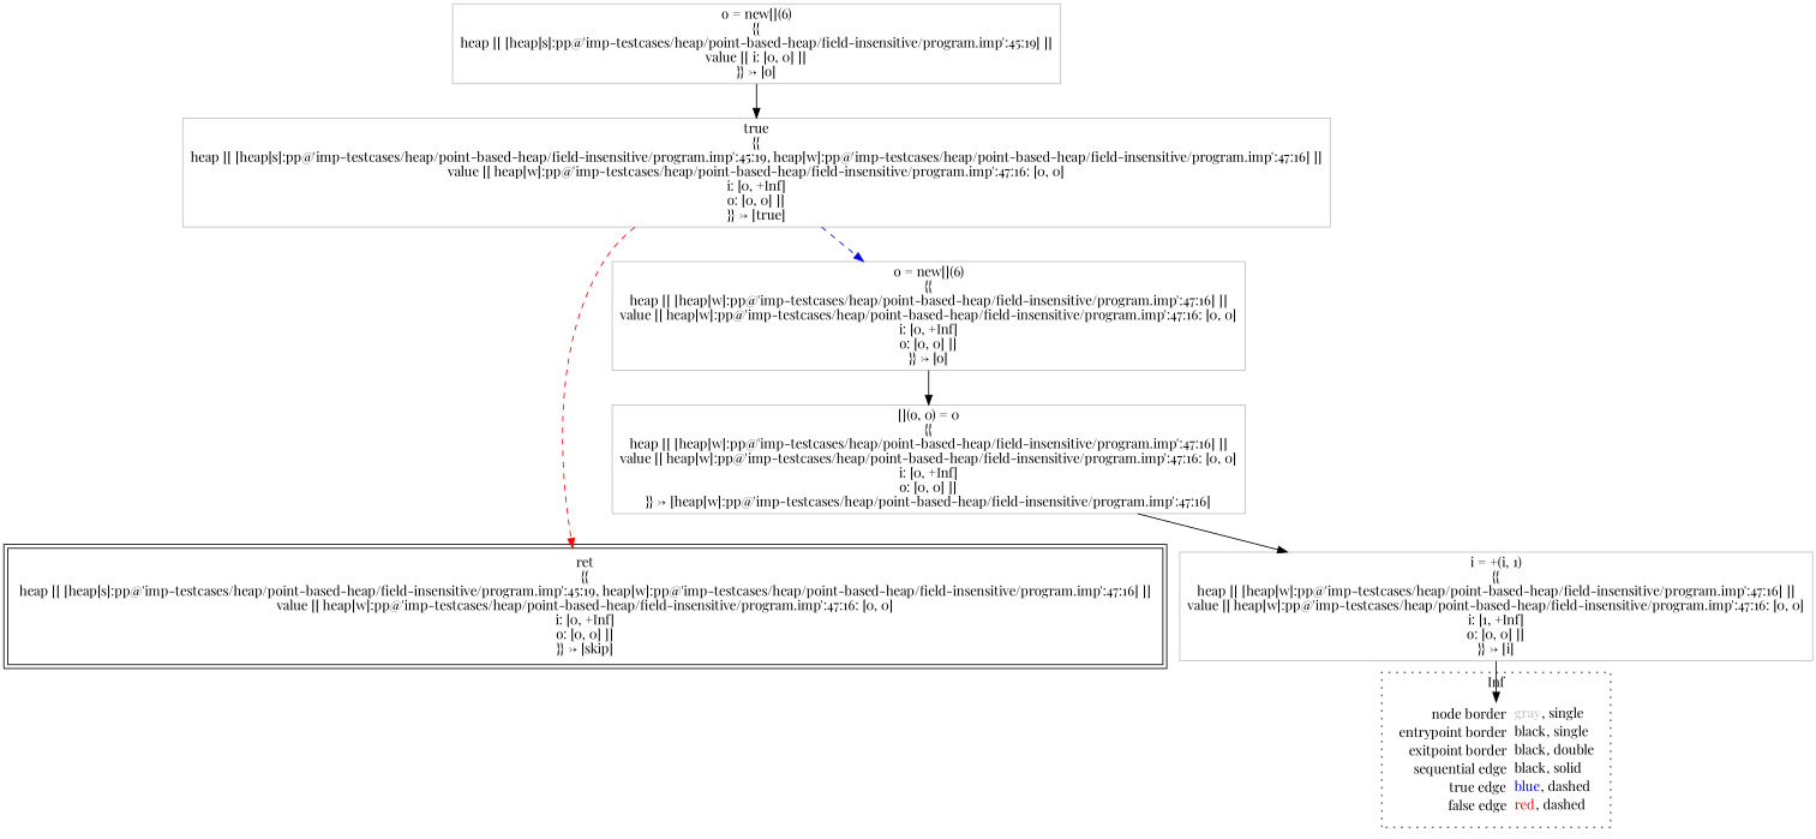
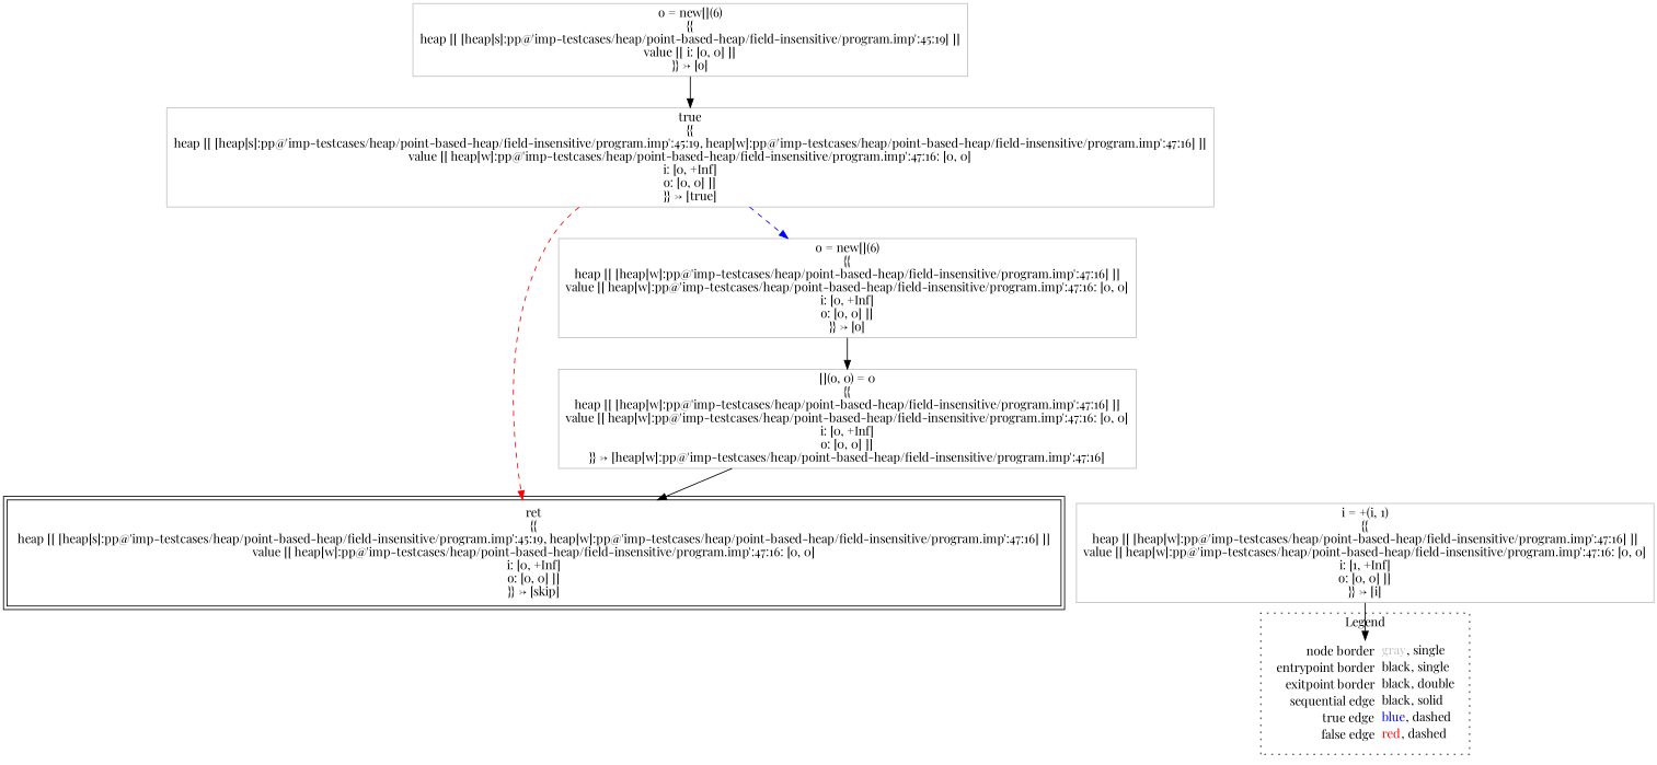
  digraph {
    fontname="Playfair Display"
    node [fontname="Playfair Display" shape=rect color=gray]
    edge [color=black fontname="Playfair Display"]
    n1 [label=<<table border="0" cellpadding="2" cellspacing="0" cellborder="0"><tr><td align="right">node border&nbsp;</td><td align="left"><font color="gray">gray</font>, single</td></tr><tr><td align="right">entrypoint border&nbsp;</td><td align="left"><font color="black">black</font>, single</td></tr><tr><td align="right">exitpoint border&nbsp;</td><td align="left"><font color="black">black</font>, double</td></tr><tr><td align="right">sequential edge&nbsp;</td><td align="left"><font color="black">black</font>, solid</td></tr><tr><td align="right">true edge&nbsp;</td><td align="left"><font color="blue">blue</font>, dashed</td></tr><tr><td align="right">false edge&nbsp;</td><td align="left"><font color="red">red</font>, dashed</td></tr></table>> shape=plaintext color=""]
    n2 [label=<o = new[](6)<BR/>{{<BR/>heap [[ [heap[s]:pp@'imp-testcases/heap/point-based-heap/field-insensitive/program.imp':45:19] ]]<BR/>value [[ i: [0, 0] ]]<BR/>}} -&gt; [o]>]
    n3 [label=<true<BR/>{{<BR/>heap [[ [heap[s]:pp@'imp-testcases/heap/point-based-heap/field-insensitive/program.imp':45:19, heap[w]:pp@'imp-testcases/heap/point-based-heap/field-insensitive/program.imp':47:16] ]]<BR/>value [[ heap[w]:pp@'imp-testcases/heap/point-based-heap/field-insensitive/program.imp':47:16: [0, 0]<BR/>i: [0, +Inf]<BR/>o: [0, 0] ]]<BR/>}} -&gt; [true]>]
    n4 [label=<[](o, 0) = 0<BR/>{{<BR/>heap [[ [heap[w]:pp@'imp-testcases/heap/point-based-heap/field-insensitive/program.imp':47:16] ]]<BR/>value [[ heap[w]:pp@'imp-testcases/heap/point-based-heap/field-insensitive/program.imp':47:16: [0, 0]<BR/>i: [0, +Inf]<BR/>o: [0, 0] ]]<BR/>}} -&gt; [heap[w]:pp@'imp-testcases/heap/point-based-heap/field-insensitive/program.imp':47:16]>]
    n5 [label=<i = +(i, 1)<BR/>{{<BR/>heap [[ [heap[w]:pp@'imp-testcases/heap/point-based-heap/field-insensitive/program.imp':47:16] ]]<BR/>value [[ heap[w]:pp@'imp-testcases/heap/point-based-heap/field-insensitive/program.imp':47:16: [0, 0]<BR/>i: [1, +Inf]<BR/>o: [0, 0] ]]<BR/>}} -&gt; [i]>]
    n6 [color=black label=<ret<BR/>{{<BR/>heap [[ [heap[s]:pp@'imp-testcases/heap/point-based-heap/field-insensitive/program.imp':45:19, heap[w]:pp@'imp-testcases/heap/point-based-heap/field-insensitive/program.imp':47:16] ]]<BR/>value [[ heap[w]:pp@'imp-testcases/heap/point-based-heap/field-insensitive/program.imp':47:16: [0, 0]<BR/>i: [0, +Inf]<BR/>o: [0, 0] ]]<BR/>}} -&gt; [skip]> peripheries=2]
    n7 [label=<o = new[](6)<BR/>{{<BR/>heap [[ [heap[w]:pp@'imp-testcases/heap/point-based-heap/field-insensitive/program.imp':47:16] ]]<BR/>value [[ heap[w]:pp@'imp-testcases/heap/point-based-heap/field-insensitive/program.imp':47:16: [0, 0]<BR/>i: [0, +Inf]<BR/>o: [0, 0] ]]<BR/>}} -&gt; [o]>]
    subgraph cluster_1 {
-     label=Inf
+     label=Legend
      style=dotted
      n1
    }
    n2 -> n3
    n3 -> n6 [color=red style=dashed]
    n3 -> n7 [color=blue style=dashed]
-   n4 -> n5
+   n4 -> n6
    n5 -> n1
    n7 -> n4
  }
